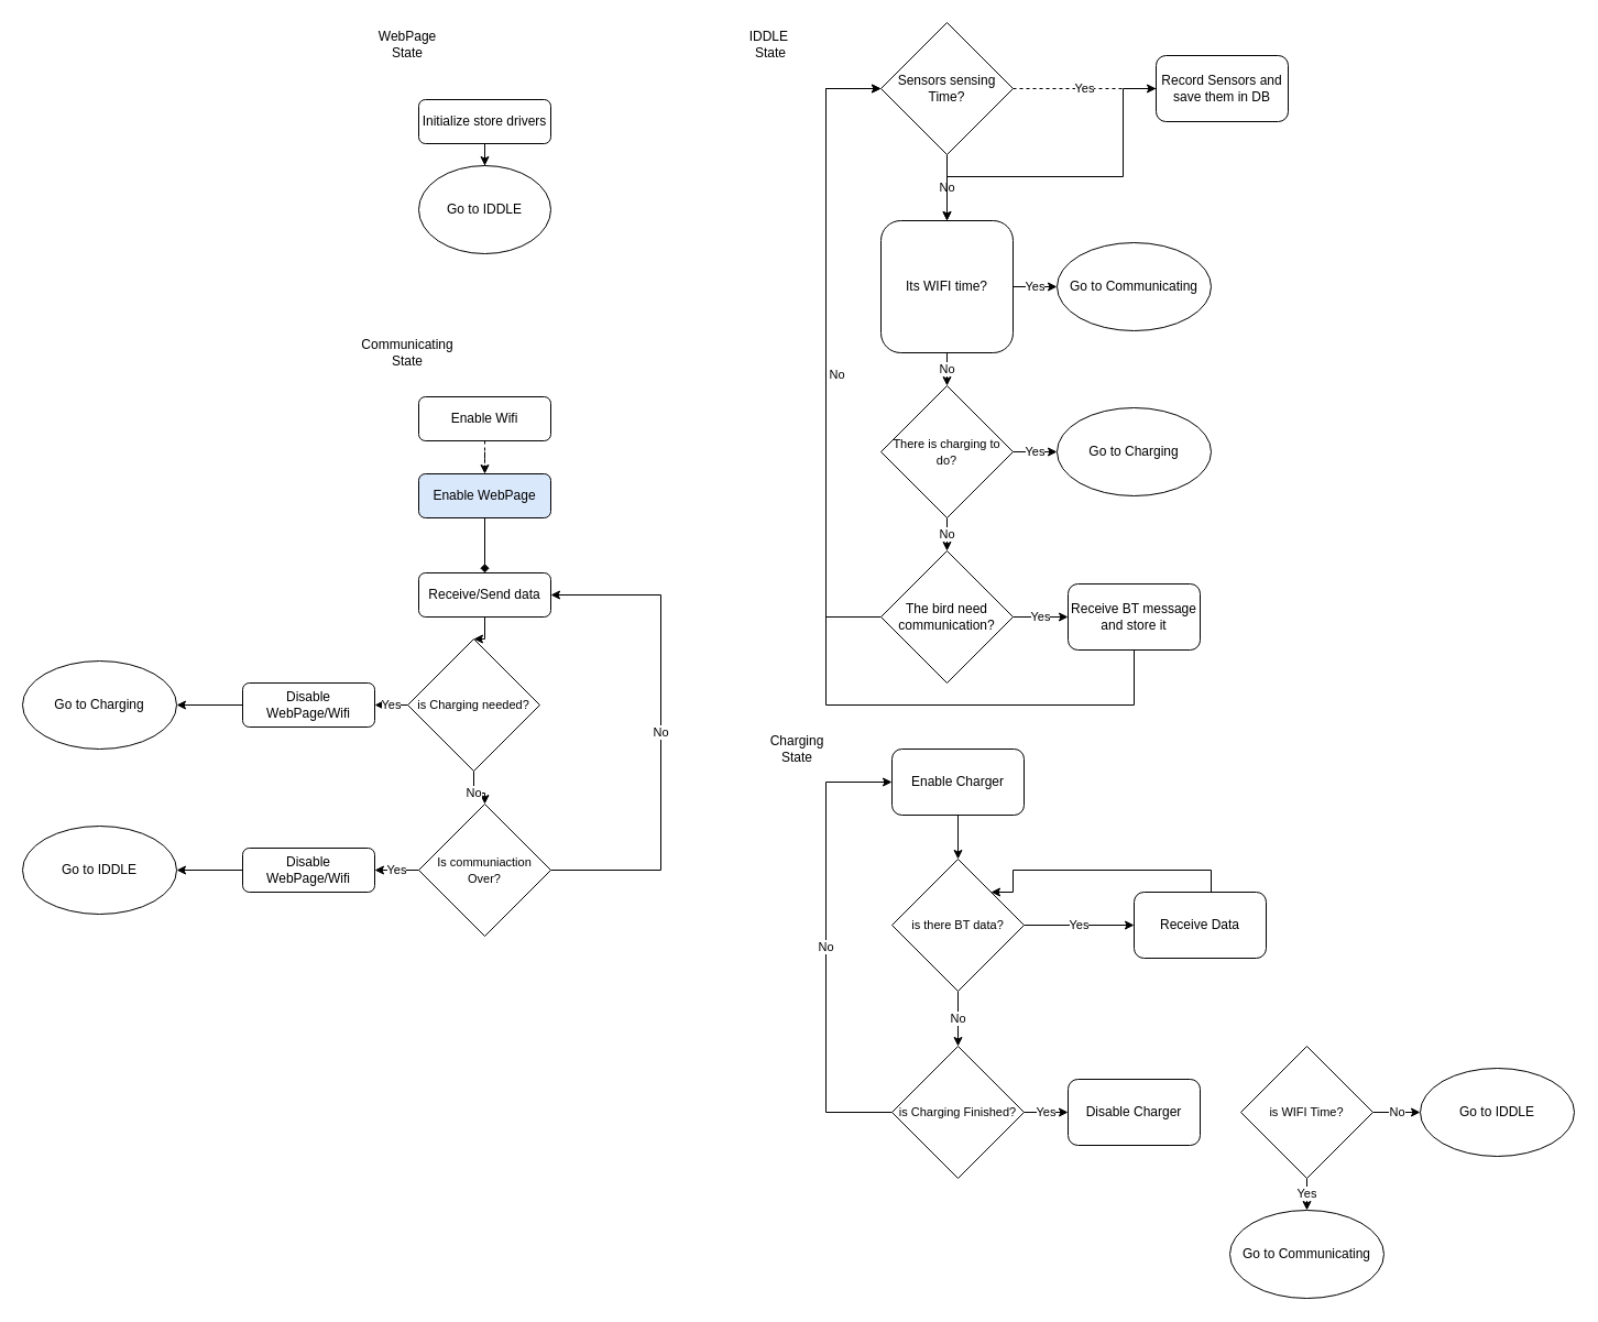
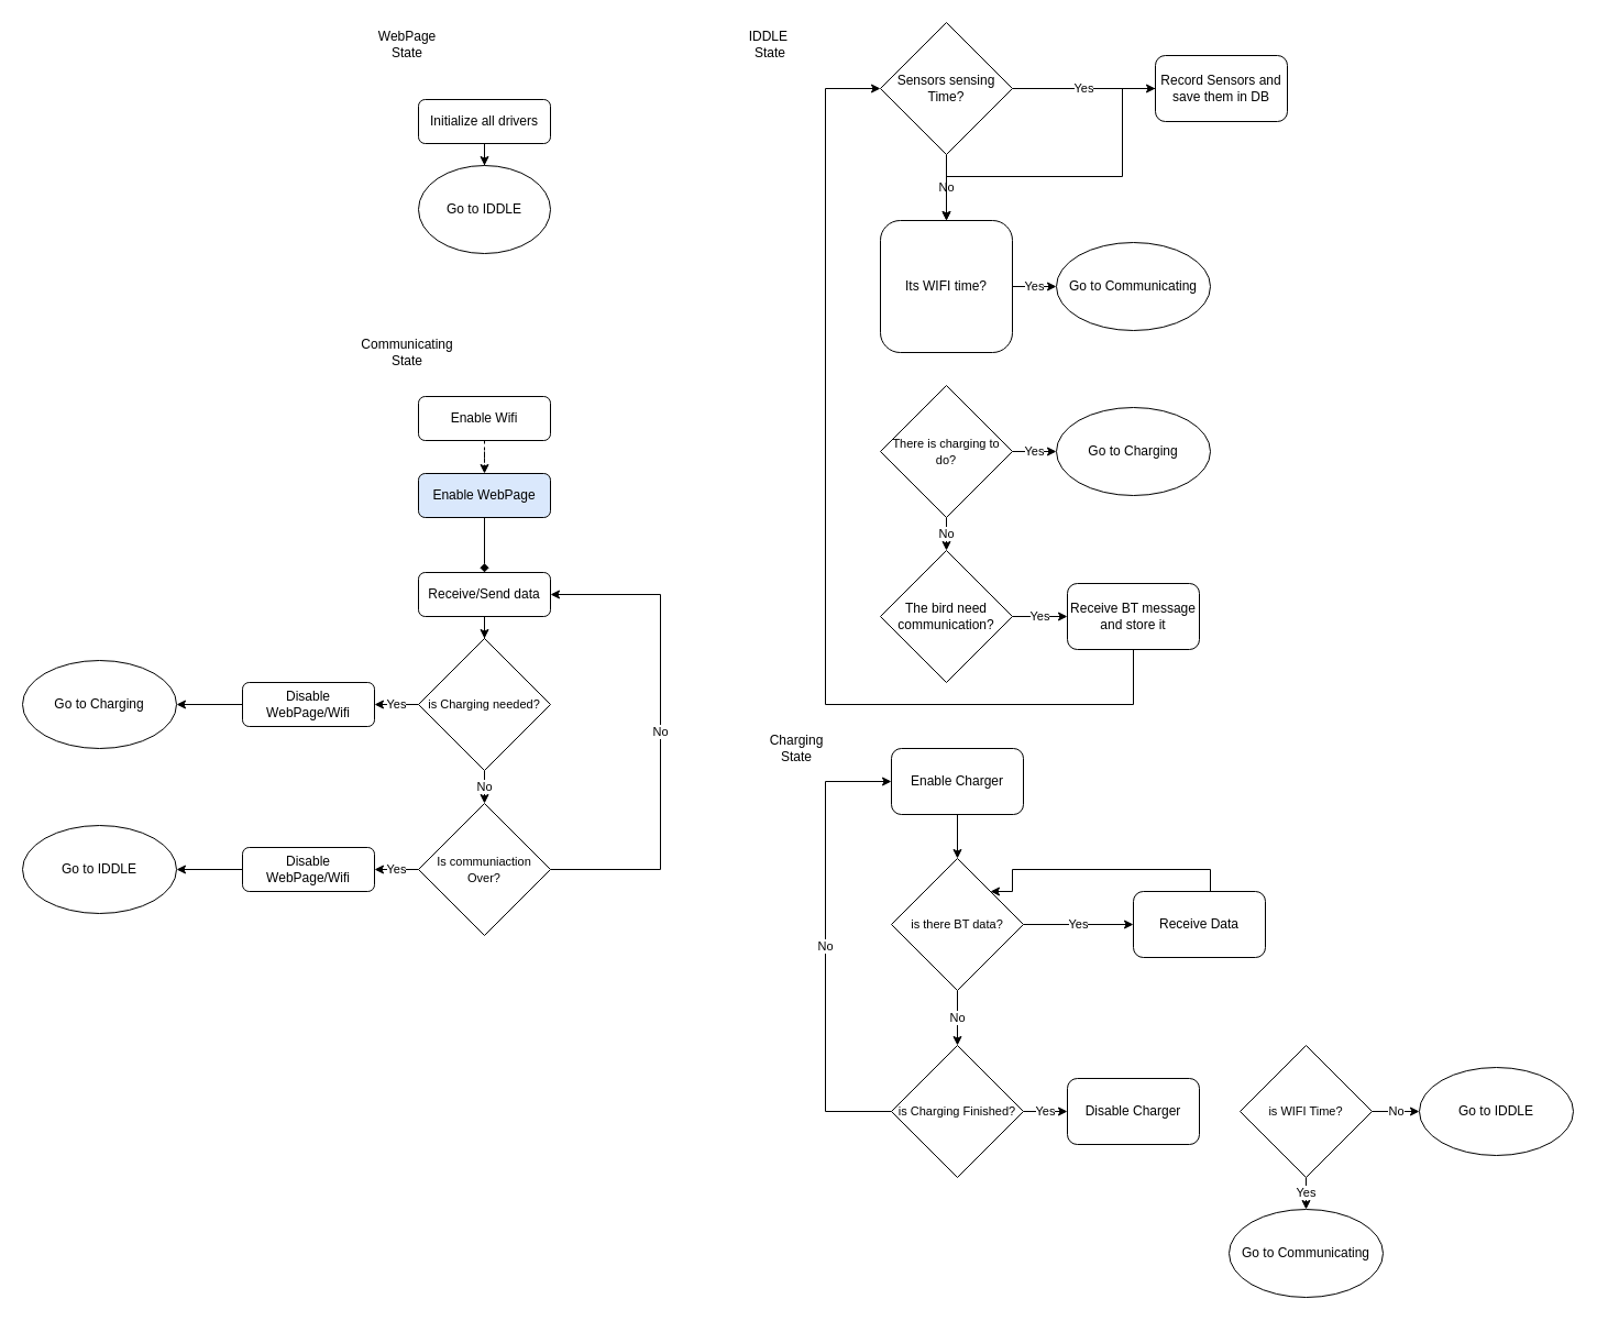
  <mxCell id="0" />
  <mxCell id="1" parent="0" />
  <mxCell id="2" value="" style="edgeStyle=orthogonalEdgeStyle;rounded=0;orthogonalLoop=1;jettySize=auto;html=1;" edge="1" parent="1" source="3" target="4"><mxGeometry relative="1" as="geometry" /></mxCell>
- <mxCell id="3" value="Initialize store drivers" style="rounded=1;whiteSpace=wrap;html=1;fontSize=12;glass=0;strokeWidth=1;shadow=0;" parent="1" vertex="1"><mxGeometry x="380" y="90" width="120" height="40" as="geometry" /></mxCell>
+ <mxCell id="3" value="Initialize all drivers" style="rounded=1;whiteSpace=wrap;html=1;fontSize=12;glass=0;strokeWidth=1;shadow=0;" parent="1" vertex="1"><mxGeometry x="380" y="90" width="120" height="40" as="geometry" /></mxCell>
  <mxCell id="4" value="Go to IDDLE" style="ellipse;whiteSpace=wrap;html=1;" vertex="1" parent="1"><mxGeometry x="380" y="150" width="120" height="80" as="geometry" /></mxCell>
  <mxCell id="5" value="WebPage State" style="text;html=1;strokeColor=none;fillColor=none;align=center;verticalAlign=middle;whiteSpace=wrap;rounded=0;" vertex="1" parent="1"><mxGeometry x="350" y="30" width="40" height="20" as="geometry" /></mxCell>
  <mxCell id="6" value="IDDLE&amp;nbsp;&lt;br&gt;State" style="text;html=1;strokeColor=none;fillColor=none;align=center;verticalAlign=middle;whiteSpace=wrap;rounded=0;" vertex="1" parent="1"><mxGeometry x="680" y="30" width="40" height="20" as="geometry" /></mxCell>
  <mxCell id="7" value="No" style="edgeStyle=orthogonalEdgeStyle;rounded=0;orthogonalLoop=1;jettySize=auto;html=1;" edge="1" parent="1" source="9" target="12"><mxGeometry relative="1" as="geometry" /></mxCell>
- <mxCell id="8" value="Yes" style="edgeStyle=orthogonalEdgeStyle;rounded=0;orthogonalLoop=1;jettySize=auto;html=1;dashed=1;" edge="1" parent="1" source="9" target="20"><mxGeometry relative="1" as="geometry" /></mxCell>
+ <mxCell id="8" value="Yes" style="edgeStyle=orthogonalEdgeStyle;rounded=0;orthogonalLoop=1;jettySize=auto;html=1;" edge="1" parent="1" source="9" target="20"><mxGeometry relative="1" as="geometry" /></mxCell>
  <mxCell id="9" value="Sensors sensing Time?" style="rhombus;whiteSpace=wrap;html=1;" vertex="1" parent="1"><mxGeometry x="800" y="20" width="120" height="120" as="geometry" /></mxCell>
- <mxCell id="10" value="No" style="edgeStyle=orthogonalEdgeStyle;rounded=0;orthogonalLoop=1;jettySize=auto;html=1;" edge="1" parent="1" source="12" target="18"><mxGeometry relative="1" as="geometry" /></mxCell>
  <mxCell id="11" value="Yes" style="edgeStyle=orthogonalEdgeStyle;rounded=0;orthogonalLoop=1;jettySize=auto;html=1;" edge="1" parent="1" source="12" target="21"><mxGeometry relative="1" as="geometry" /></mxCell>
  <mxCell id="12" value="Its WIFI time?" style="whiteSpace=wrap;html=1;rounded=1;" vertex="1" parent="1"><mxGeometry x="800" y="200" width="120" height="120" as="geometry" /></mxCell>
  <mxCell id="13" value="Yes" style="edgeStyle=orthogonalEdgeStyle;rounded=0;orthogonalLoop=1;jettySize=auto;html=1;" edge="1" parent="1" source="15" target="24"><mxGeometry relative="1" as="geometry" /></mxCell>
- <mxCell id="14" value="No" style="edgeStyle=orthogonalEdgeStyle;rounded=0;orthogonalLoop=1;jettySize=auto;html=1;entryX=0;entryY=0.5;entryDx=0;entryDy=0;" edge="1" parent="1" source="15" target="9"><mxGeometry x="-0.069" y="-10" relative="1" as="geometry"><Array as="points"><mxPoint x="750" y="560" /><mxPoint x="750" y="80" /></Array><mxPoint as="offset" /></mxGeometry></mxCell>
  <mxCell id="15" value="The bird need communication?" style="rhombus;whiteSpace=wrap;html=1;" vertex="1" parent="1"><mxGeometry x="800" y="500" width="120" height="120" as="geometry" /></mxCell>
  <mxCell id="16" value="No" style="edgeStyle=orthogonalEdgeStyle;rounded=0;orthogonalLoop=1;jettySize=auto;html=1;" edge="1" parent="1" source="18" target="15"><mxGeometry relative="1" as="geometry" /></mxCell>
  <mxCell id="17" value="Yes" style="edgeStyle=orthogonalEdgeStyle;rounded=0;orthogonalLoop=1;jettySize=auto;html=1;" edge="1" parent="1" source="18" target="22"><mxGeometry relative="1" as="geometry" /></mxCell>
  <mxCell id="18" value="&lt;font style=&quot;font-size: 11px&quot;&gt;There is charging to do?&lt;/font&gt;" style="rhombus;whiteSpace=wrap;html=1;" vertex="1" parent="1"><mxGeometry x="800" y="350" width="120" height="120" as="geometry" /></mxCell>
  <mxCell id="19" style="edgeStyle=orthogonalEdgeStyle;rounded=0;orthogonalLoop=1;jettySize=auto;html=1;" edge="1" parent="1" source="20" target="12"><mxGeometry relative="1" as="geometry"><Array as="points"><mxPoint x="1020" y="160" /><mxPoint x="860" y="160" /></Array></mxGeometry></mxCell>
  <mxCell id="20" value="Record Sensors and save them in DB" style="rounded=1;whiteSpace=wrap;html=1;" vertex="1" parent="1"><mxGeometry x="1050" y="50" width="120" height="60" as="geometry" /></mxCell>
  <mxCell id="21" value="Go to Communicating" style="ellipse;whiteSpace=wrap;html=1;" vertex="1" parent="1"><mxGeometry x="960" y="220" width="140" height="80" as="geometry" /></mxCell>
  <mxCell id="22" value="Go to Charging" style="ellipse;whiteSpace=wrap;html=1;" vertex="1" parent="1"><mxGeometry x="960" y="370" width="140" height="80" as="geometry" /></mxCell>
  <mxCell id="23" style="edgeStyle=orthogonalEdgeStyle;rounded=0;orthogonalLoop=1;jettySize=auto;html=1;entryX=0;entryY=0.5;entryDx=0;entryDy=0;" edge="1" parent="1" source="24" target="9"><mxGeometry relative="1" as="geometry"><Array as="points"><mxPoint x="1030" y="640" /><mxPoint x="750" y="640" /><mxPoint x="750" y="80" /></Array></mxGeometry></mxCell>
  <mxCell id="24" value="Receive BT message and store it" style="rounded=1;whiteSpace=wrap;html=1;" vertex="1" parent="1"><mxGeometry x="970" y="530" width="120" height="60" as="geometry" /></mxCell>
  <mxCell id="25" value="Communicating&lt;br&gt;State" style="text;html=1;strokeColor=none;fillColor=none;align=center;verticalAlign=middle;whiteSpace=wrap;rounded=0;" vertex="1" parent="1"><mxGeometry x="350" y="310" width="40" height="20" as="geometry" /></mxCell>
  <mxCell id="26" value="" style="edgeStyle=orthogonalEdgeStyle;rounded=0;orthogonalLoop=1;jettySize=auto;html=1;dashed=1;" edge="1" parent="1" source="27" target="29"><mxGeometry relative="1" as="geometry" /></mxCell>
  <mxCell id="27" value="Enable Wifi" style="rounded=1;whiteSpace=wrap;html=1;fontSize=12;glass=0;strokeWidth=1;shadow=0;" vertex="1" parent="1"><mxGeometry x="380" y="360" width="120" height="40" as="geometry" /></mxCell>
  <mxCell id="28" value="" style="edgeStyle=orthogonalEdgeStyle;rounded=0;orthogonalLoop=1;jettySize=auto;html=1;endArrow=diamond;" edge="1" parent="1" source="29" target="37"><mxGeometry relative="1" as="geometry" /></mxCell>
  <mxCell id="29" value="Enable WebPage" style="rounded=1;whiteSpace=wrap;html=1;fontSize=12;glass=0;strokeWidth=1;shadow=0;fillColor=#dae8fc;" vertex="1" parent="1"><mxGeometry x="380" y="430" width="120" height="40" as="geometry" /></mxCell>
  <mxCell id="30" value="No" style="edgeStyle=orthogonalEdgeStyle;rounded=0;orthogonalLoop=1;jettySize=auto;html=1;" edge="1" parent="1" source="32" target="35"><mxGeometry relative="1" as="geometry" /></mxCell>
  <mxCell id="31" value="Yes" style="edgeStyle=orthogonalEdgeStyle;rounded=0;orthogonalLoop=1;jettySize=auto;html=1;" edge="1" parent="1" source="32"><mxGeometry relative="1" as="geometry"><mxPoint x="340" y="640" as="targetPoint" /></mxGeometry></mxCell>
- <mxCell id="32" value="&lt;font style=&quot;font-size: 11px&quot;&gt;is Charging needed?&lt;/font&gt;" style="rhombus;whiteSpace=wrap;html=1;" vertex="1" parent="1"><mxGeometry x="370" y="580" width="120" height="120" as="geometry" /></mxCell>
+ <mxCell id="32" value="&lt;font style=&quot;font-size: 11px&quot;&gt;is Charging needed?&lt;/font&gt;" style="rhombus;whiteSpace=wrap;html=1;" vertex="1" parent="1"><mxGeometry x="380" y="580" width="120" height="120" as="geometry" /></mxCell>
  <mxCell id="33" value="No" style="edgeStyle=orthogonalEdgeStyle;rounded=0;orthogonalLoop=1;jettySize=auto;html=1;entryX=1;entryY=0.5;entryDx=0;entryDy=0;" edge="1" parent="1" source="35" target="37"><mxGeometry relative="1" as="geometry"><Array as="points"><mxPoint x="600" y="790" /><mxPoint x="600" y="540" /></Array></mxGeometry></mxCell>
  <mxCell id="34" value="Yes" style="edgeStyle=orthogonalEdgeStyle;rounded=0;orthogonalLoop=1;jettySize=auto;html=1;" edge="1" parent="1" source="35"><mxGeometry relative="1" as="geometry"><mxPoint x="340" y="790" as="targetPoint" /></mxGeometry></mxCell>
  <mxCell id="35" value="&lt;font style=&quot;font-size: 11px&quot;&gt;Is communiaction Over?&lt;/font&gt;" style="rhombus;whiteSpace=wrap;html=1;" vertex="1" parent="1"><mxGeometry x="380" y="730" width="120" height="120" as="geometry" /></mxCell>
  <mxCell id="36" value="" style="edgeStyle=orthogonalEdgeStyle;rounded=0;orthogonalLoop=1;jettySize=auto;html=1;" edge="1" parent="1" source="37" target="32"><mxGeometry relative="1" as="geometry" /></mxCell>
  <mxCell id="37" value="Receive/Send data" style="rounded=1;whiteSpace=wrap;html=1;fontSize=12;glass=0;strokeWidth=1;shadow=0;" vertex="1" parent="1"><mxGeometry x="380" y="520" width="120" height="40" as="geometry" /></mxCell>
  <mxCell id="38" value="Go to Charging" style="ellipse;whiteSpace=wrap;html=1;" vertex="1" parent="1"><mxGeometry x="20" y="600" width="140" height="80" as="geometry" /></mxCell>
  <mxCell id="39" value="Go to IDDLE" style="ellipse;whiteSpace=wrap;html=1;" vertex="1" parent="1"><mxGeometry x="20" y="750" width="140" height="80" as="geometry" /></mxCell>
  <mxCell id="40" value="Charging&lt;br&gt;State" style="text;html=1;strokeColor=none;fillColor=none;align=center;verticalAlign=middle;whiteSpace=wrap;rounded=0;" vertex="1" parent="1"><mxGeometry x="704" y="670" width="40" height="20" as="geometry" /></mxCell>
  <mxCell id="41" value="" style="edgeStyle=orthogonalEdgeStyle;rounded=0;orthogonalLoop=1;jettySize=auto;html=1;" edge="1" parent="1" source="42" target="48"><mxGeometry relative="1" as="geometry" /></mxCell>
  <mxCell id="42" value="Enable Charger" style="rounded=1;whiteSpace=wrap;html=1;" vertex="1" parent="1"><mxGeometry x="810" y="680" width="120" height="60" as="geometry" /></mxCell>
  <mxCell id="43" value="No" style="edgeStyle=orthogonalEdgeStyle;rounded=0;orthogonalLoop=1;jettySize=auto;html=1;entryX=0;entryY=0.5;entryDx=0;entryDy=0;" edge="1" parent="1" source="45" target="42"><mxGeometry relative="1" as="geometry"><Array as="points"><mxPoint x="750" y="1010" /><mxPoint x="750" y="710" /></Array></mxGeometry></mxCell>
  <mxCell id="44" value="Yes" style="edgeStyle=orthogonalEdgeStyle;rounded=0;orthogonalLoop=1;jettySize=auto;html=1;" edge="1" parent="1" source="45" target="56"><mxGeometry relative="1" as="geometry" /></mxCell>
  <mxCell id="45" value="&lt;font style=&quot;font-size: 11px&quot;&gt;is Charging Finished?&lt;/font&gt;" style="rhombus;whiteSpace=wrap;html=1;" vertex="1" parent="1"><mxGeometry x="810" y="950" width="120" height="120" as="geometry" /></mxCell>
  <mxCell id="46" value="No" style="edgeStyle=orthogonalEdgeStyle;rounded=0;orthogonalLoop=1;jettySize=auto;html=1;" edge="1" parent="1" source="48" target="45"><mxGeometry relative="1" as="geometry" /></mxCell>
  <mxCell id="47" value="Yes" style="edgeStyle=orthogonalEdgeStyle;rounded=0;orthogonalLoop=1;jettySize=auto;html=1;" edge="1" parent="1" source="48" target="50"><mxGeometry relative="1" as="geometry" /></mxCell>
  <mxCell id="48" value="&lt;font style=&quot;font-size: 11px&quot;&gt;is there BT data?&lt;/font&gt;" style="rhombus;whiteSpace=wrap;html=1;" vertex="1" parent="1"><mxGeometry x="810" y="780" width="120" height="120" as="geometry" /></mxCell>
  <mxCell id="49" style="edgeStyle=orthogonalEdgeStyle;rounded=0;orthogonalLoop=1;jettySize=auto;html=1;entryX=1;entryY=0;entryDx=0;entryDy=0;" edge="1" parent="1" source="50" target="48"><mxGeometry relative="1" as="geometry"><Array as="points"><mxPoint x="1100" y="840" /><mxPoint x="1100" y="790" /><mxPoint x="920" y="790" /><mxPoint x="920" y="810" /></Array></mxGeometry></mxCell>
  <mxCell id="50" value="Receive Data" style="rounded=1;whiteSpace=wrap;html=1;" vertex="1" parent="1"><mxGeometry x="1030" y="810" width="120" height="60" as="geometry" /></mxCell>
  <mxCell id="51" value="No" style="edgeStyle=orthogonalEdgeStyle;rounded=0;orthogonalLoop=1;jettySize=auto;html=1;" edge="1" parent="1" source="53" target="54"><mxGeometry relative="1" as="geometry" /></mxCell>
  <mxCell id="52" value="Yes" style="edgeStyle=orthogonalEdgeStyle;rounded=0;orthogonalLoop=1;jettySize=auto;html=1;" edge="1" parent="1" source="53" target="55"><mxGeometry relative="1" as="geometry" /></mxCell>
  <mxCell id="53" value="&lt;font style=&quot;font-size: 11px&quot;&gt;is WIFI Time?&lt;/font&gt;" style="rhombus;whiteSpace=wrap;html=1;" vertex="1" parent="1"><mxGeometry x="1127" y="950" width="120" height="120" as="geometry" /></mxCell>
  <mxCell id="54" value="Go to IDDLE" style="ellipse;whiteSpace=wrap;html=1;" vertex="1" parent="1"><mxGeometry x="1290" y="970" width="140" height="80" as="geometry" /></mxCell>
  <mxCell id="55" value="Go to Communicating" style="ellipse;whiteSpace=wrap;html=1;" vertex="1" parent="1"><mxGeometry x="1117" y="1099" width="140" height="80" as="geometry" /></mxCell>
  <mxCell id="56" value="Disable Charger" style="rounded=1;whiteSpace=wrap;html=1;" vertex="1" parent="1"><mxGeometry x="970" y="980" width="120" height="60" as="geometry" /></mxCell>
  <mxCell id="57" value="" style="edgeStyle=orthogonalEdgeStyle;rounded=0;orthogonalLoop=1;jettySize=auto;html=1;" edge="1" parent="1" source="58" target="38"><mxGeometry relative="1" as="geometry" /></mxCell>
  <mxCell id="58" value="Disable WebPage/Wifi" style="rounded=1;whiteSpace=wrap;html=1;fontSize=12;glass=0;strokeWidth=1;shadow=0;" vertex="1" parent="1"><mxGeometry x="220" y="620" width="120" height="40" as="geometry" /></mxCell>
  <mxCell id="59" value="" style="edgeStyle=orthogonalEdgeStyle;rounded=0;orthogonalLoop=1;jettySize=auto;html=1;" edge="1" parent="1" source="60" target="39"><mxGeometry relative="1" as="geometry" /></mxCell>
  <mxCell id="60" value="Disable WebPage/Wifi" style="rounded=1;whiteSpace=wrap;html=1;fontSize=12;glass=0;strokeWidth=1;shadow=0;" vertex="1" parent="1"><mxGeometry x="220" y="770" width="120" height="40" as="geometry" /></mxCell>
